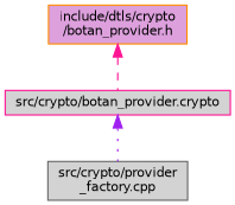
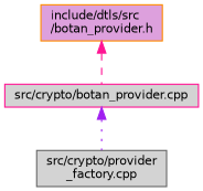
  digraph {
    node [fillcolor=lightgrey fontname=Helvetica fontsize=10 shape=box style=filled]
    edge [dir=back fontname=Helvetica fontsize=10 labelfontname=Helvetica labelfontsize=10]
-   n1 [color=darkorange fillcolor=plum fontcolor=black height=0.2 label="include/dtls/crypto\l/botan_provider.h" width=0.4]
-   n2 [color=deeppink height=0.2 label="src/crypto/botan_provider.crypto" width=0.4]
+   n1 [color=darkorange fillcolor=plum fontcolor=black height=0.2 label="include/dtls/src\l/botan_provider.h" width=0.4]
+   n2 [color=deeppink height=0.2 label="src/crypto/botan_provider.cpp" width=0.4]
    n3 [color=gray40 height=0.2 label="src/crypto/provider\l_factory.cpp" width=0.4]
    n1 -> n2 [color=deeppink style=dashed]
    n2 -> n3 [color=purple style=dotted]
  }
